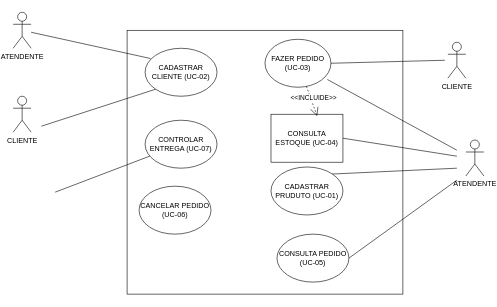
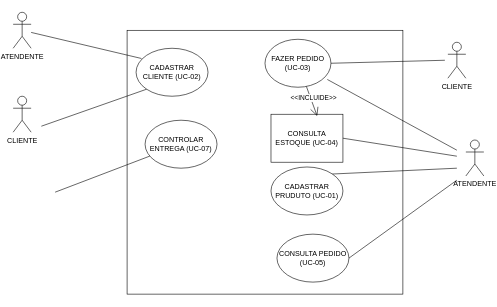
  <mxCell id="0" />
  <mxCell id="1" parent="0" />
  <mxCell id="2" value="CLIENTE" style="shape=umlActor;verticalLabelPosition=bottom;verticalAlign=top;html=1;outlineConnect=0;" parent="1" vertex="1"><mxGeometry x="745" y="70" width="30" height="60" as="geometry" /></mxCell>
  <mxCell id="3" value="" style="rounded=0;whiteSpace=wrap;html=1;" parent="1" vertex="1"><mxGeometry x="210" y="50" width="460" height="440" as="geometry" /></mxCell>
  <mxCell id="4" value="CONTROLAR ENTREGA (UC-07)" style="ellipse;whiteSpace=wrap;html=1;" parent="1" vertex="1"><mxGeometry x="240" y="200" width="120" height="80" as="geometry" /></mxCell>
  <mxCell id="5" value="" style="endArrow=none;endFill=0;endSize=12;html=1;rounded=0;" parent="1" target="4" edge="1"><mxGeometry width="160" relative="1" as="geometry"><mxPoint x="90" y="320" as="sourcePoint" /><mxPoint x="240.1" y="150.04" as="targetPoint" /></mxGeometry></mxCell>
  <mxCell id="6" value="FAZER PEDIDO (UC-03)" style="ellipse;whiteSpace=wrap;html=1;" parent="1" vertex="1"><mxGeometry x="440" y="65" width="110" height="80" as="geometry" /></mxCell>
  <mxCell id="7" value="" style="endArrow=none;endFill=0;endSize=12;html=1;rounded=0;entryX=1;entryY=0.5;entryDx=0;entryDy=0;" parent="1" target="6" edge="1"><mxGeometry width="160" relative="1" as="geometry"><mxPoint x="740" y="100" as="sourcePoint" /><mxPoint x="602" y="174" as="targetPoint" /></mxGeometry></mxCell>
- <mxCell id="8" value="CANCELAR PEDIDO (UC-06)" style="ellipse;whiteSpace=wrap;html=1;" parent="1" vertex="1"><mxGeometry x="230" y="310" width="120" height="80" as="geometry" /></mxCell>
  <mxCell id="9" value="" style="endArrow=none;endFill=0;endSize=12;html=1;rounded=0;entryX=0.075;entryY=0.213;entryDx=0;entryDy=0;entryPerimeter=0;" parent="1" source="10" edge="1" target="12"><mxGeometry width="160" relative="1" as="geometry"><mxPoint x="640" y="220" as="sourcePoint" /><mxPoint x="243.187" y="97.137" as="targetPoint" /></mxGeometry></mxCell>
  <mxCell id="10" value="ATENDENTE" style="shape=umlActor;verticalLabelPosition=bottom;verticalAlign=top;html=1;outlineConnect=0;" parent="1" vertex="1"><mxGeometry x="20" y="20" width="30" height="60" as="geometry" /></mxCell>
  <mxCell id="11" style="edgeStyle=none;rounded=0;orthogonalLoop=1;jettySize=auto;html=1;exitX=1;exitY=0.5;exitDx=0;exitDy=0;dashed=1;endArrow=none;endFill=0;endSize=12;" parent="1" source="4" target="4" edge="1"><mxGeometry relative="1" as="geometry" /></mxCell>
- <mxCell id="12" value="CADASTRAR CLIENTE (UC-02)" style="ellipse;whiteSpace=wrap;html=1;" parent="1" vertex="1"><mxGeometry x="240" y="80" width="120" height="80" as="geometry" /></mxCell>
+ <mxCell id="12" value="CADASTRAR CLIENTE (UC-02)" style="ellipse;whiteSpace=wrap;html=1;" parent="1" vertex="1"><mxGeometry x="225" y="80" width="120" height="80" as="geometry" /></mxCell>
  <mxCell id="13" style="rounded=0;orthogonalLoop=1;jettySize=auto;html=1;entryX=1;entryY=0.5;entryDx=0;entryDy=0;endArrow=none;endFill=0;" edge="1" parent="1" target="23"><mxGeometry relative="1" as="geometry"><mxPoint x="760" y="300" as="sourcePoint" /></mxGeometry></mxCell>
  <mxCell id="14" value="" style="endArrow=none;endFill=0;endSize=12;html=1;rounded=0;entryX=0.945;entryY=0.838;entryDx=0;entryDy=0;entryPerimeter=0;" parent="1" target="6" edge="1"><mxGeometry width="160" relative="1" as="geometry"><mxPoint x="760" y="250" as="sourcePoint" /><mxPoint x="635.87" y="150" as="targetPoint" /><Array as="points" /></mxGeometry></mxCell>
  <mxCell id="15" value="CONSULTA ESTOQUE (UC-04)" style="whiteSpace=wrap;html=1;rounded=0;" parent="1" vertex="1"><mxGeometry x="450" y="190" width="120" height="80" as="geometry" /></mxCell>
  <mxCell id="16" value="" style="endArrow=none;endFill=0;endSize=12;html=1;rounded=0;entryX=1;entryY=0.5;entryDx=0;entryDy=0;" parent="1" target="15" edge="1"><mxGeometry width="160" relative="1" as="geometry"><mxPoint x="760" y="260" as="sourcePoint" /><mxPoint x="638.95" y="147.04" as="targetPoint" /><Array as="points" /></mxGeometry></mxCell>
- <mxCell id="17" value="" style="endArrow=open;endFill=0;endSize=12;html=1;rounded=0;entryX=0.642;entryY=0.038;entryDx=0;entryDy=0;dashed=1;entryPerimeter=0;" parent="1" source="6" target="15" edge="1"><mxGeometry width="160" relative="1" as="geometry"><mxPoint x="685" y="190" as="sourcePoint" /><mxPoint x="460" y="200" as="targetPoint" /><Array as="points" /></mxGeometry></mxCell>
+ <mxCell id="17" value="" style="endArrow=open;endFill=0;endSize=12;html=1;rounded=0;entryX=0.642;entryY=0.038;entryDx=0;entryDy=0;dashed=0;entryPerimeter=0;" parent="1" source="6" target="15" edge="1"><mxGeometry width="160" relative="1" as="geometry"><mxPoint x="685" y="190" as="sourcePoint" /><mxPoint x="460" y="200" as="targetPoint" /><Array as="points" /></mxGeometry></mxCell>
  <mxCell id="18" value="&amp;lt;&amp;lt;INCLUIDE&amp;gt;&amp;gt;" style="edgeLabel;html=1;align=center;verticalAlign=middle;resizable=0;points=[];" parent="17" vertex="1" connectable="0"><mxGeometry x="-0.214" y="4" relative="1" as="geometry"><mxPoint as="offset" /></mxGeometry></mxCell>
  <mxCell id="19" value="CADASTRAR PRUDUTO (UC-01)" style="ellipse;whiteSpace=wrap;html=1;" parent="1" vertex="1"><mxGeometry x="450" y="278" width="120" height="80" as="geometry" /></mxCell>
  <mxCell id="20" value="" style="endArrow=none;endFill=0;endSize=12;html=1;rounded=0;entryX=1;entryY=0;entryDx=0;entryDy=0;" parent="1" target="19" edge="1"><mxGeometry width="160" relative="1" as="geometry"><mxPoint x="760" y="280" as="sourcePoint" /><mxPoint x="640" y="290" as="targetPoint" /><Array as="points" /></mxGeometry></mxCell>
  <mxCell id="21" value="CLIENTE" style="shape=umlActor;verticalLabelPosition=bottom;verticalAlign=top;html=1;outlineConnect=0;" parent="1" vertex="1"><mxGeometry x="20" y="160" width="30" height="60" as="geometry" /></mxCell>
  <mxCell id="22" value="" style="endArrow=none;endFill=0;endSize=12;html=1;rounded=0;entryX=0;entryY=1;entryDx=0;entryDy=0;" parent="1" target="12" edge="1"><mxGeometry width="160" relative="1" as="geometry"><mxPoint x="67" y="210" as="sourcePoint" /><mxPoint x="259.997" y="193.737" as="targetPoint" /></mxGeometry></mxCell>
  <mxCell id="23" value="CONSULTA PEDIDO &lt;br&gt;(UC-05)" style="ellipse;whiteSpace=wrap;html=1;" vertex="1" parent="1"><mxGeometry x="460" y="390" width="120" height="80" as="geometry" /></mxCell>
  <mxCell id="24" value="ATENDENTE" style="shape=umlActor;verticalLabelPosition=bottom;verticalAlign=top;html=1;outlineConnect=0;" vertex="1" parent="1"><mxGeometry x="775" y="233" width="30" height="60" as="geometry" /></mxCell>
